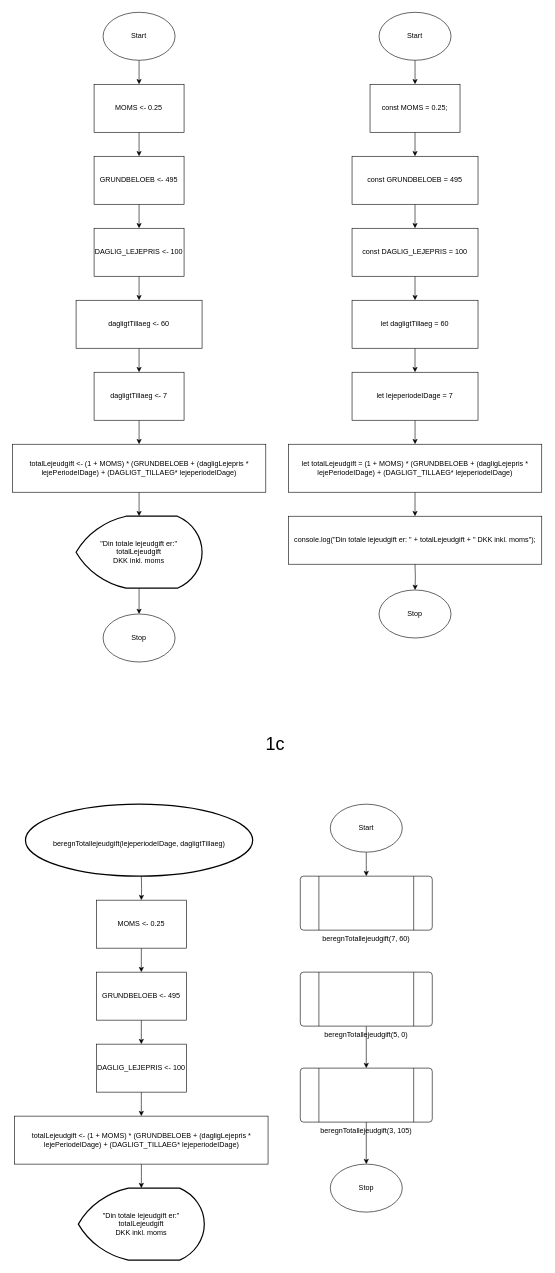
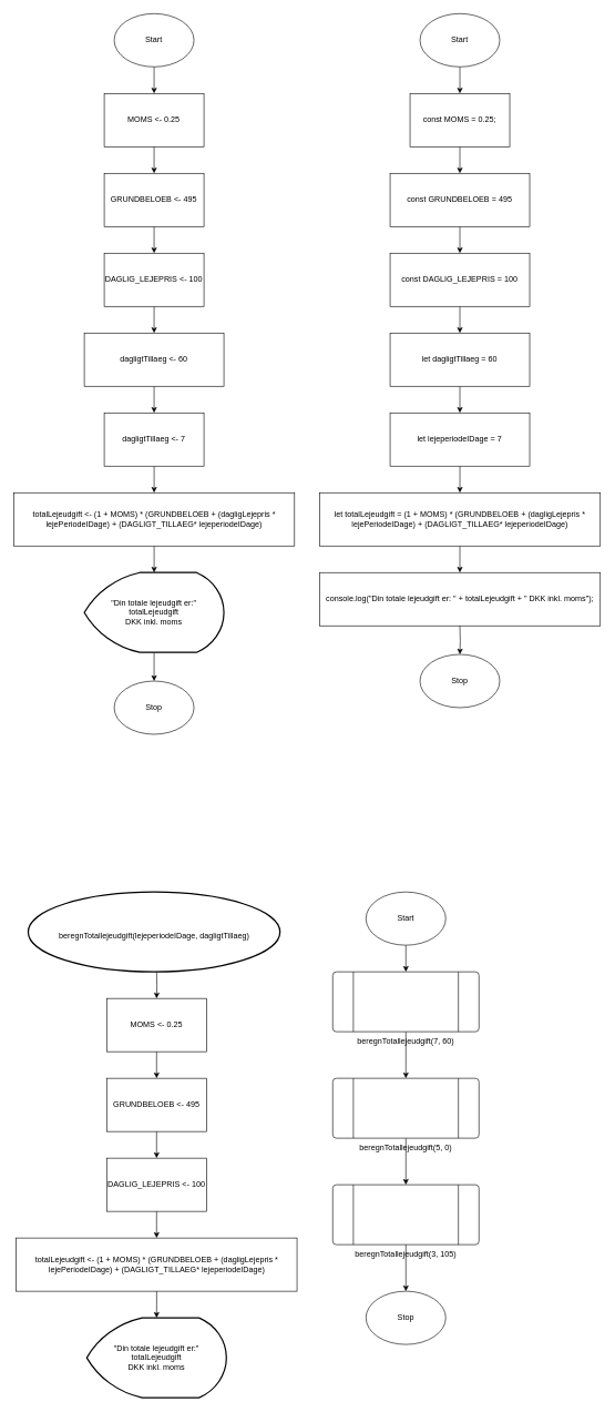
  <mxCell id="0" />
  <mxCell id="1" parent="0" />
  <mxCell id="2" value="" style="edgeStyle=orthogonalEdgeStyle;rounded=0;orthogonalLoop=1;jettySize=auto;html=1;" parent="1" source="3" target="12" edge="1"><mxGeometry relative="1" as="geometry" /></mxCell>
  <mxCell id="3" value="Start" style="ellipse;whiteSpace=wrap;html=1;" parent="1" vertex="1"><mxGeometry x="171.25" y="20" width="120" height="80" as="geometry" /></mxCell>
  <mxCell id="4" value="&lt;div&gt;Stop&lt;/div&gt;" style="ellipse;whiteSpace=wrap;html=1;" parent="1" vertex="1"><mxGeometry x="171.25" y="1023" width="120" height="80" as="geometry" /></mxCell>
  <mxCell id="5" value="" style="edgeStyle=orthogonalEdgeStyle;rounded=0;orthogonalLoop=1;jettySize=auto;html=1;" parent="1" source="6" target="14" edge="1"><mxGeometry relative="1" as="geometry" /></mxCell>
  <mxCell id="6" value="GRUNDBELOEB &amp;lt;- 495" style="rounded=0;whiteSpace=wrap;html=1;" parent="1" vertex="1"><mxGeometry x="156.25" y="260" width="150" height="80" as="geometry" /></mxCell>
  <mxCell id="7" value="" style="edgeStyle=orthogonalEdgeStyle;rounded=0;orthogonalLoop=1;jettySize=auto;html=1;" parent="1" source="8" target="16" edge="1"><mxGeometry relative="1" as="geometry" /></mxCell>
  <mxCell id="8" value="dagligtTillaeg &amp;lt;- 60" style="rounded=0;whiteSpace=wrap;html=1;" parent="1" vertex="1"><mxGeometry x="126.25" y="500" width="210" height="80" as="geometry" /></mxCell>
  <mxCell id="9" value="" style="edgeStyle=orthogonalEdgeStyle;rounded=0;orthogonalLoop=1;jettySize=auto;html=1;" parent="1" source="10" target="18" edge="1"><mxGeometry relative="1" as="geometry" /></mxCell>
  <mxCell id="10" value="totalLejeudgift &amp;lt;- (1 + MOMS) * (GRUNDBELOEB + (dagligLejepris * lejePeriodeIDage) + (DAGLIGT_TILLAEG* lejeperiodeIDage)" style="rounded=0;whiteSpace=wrap;html=1;" parent="1" vertex="1"><mxGeometry x="20" y="740" width="422.5" height="80" as="geometry" /></mxCell>
  <mxCell id="11" value="" style="edgeStyle=orthogonalEdgeStyle;rounded=0;orthogonalLoop=1;jettySize=auto;html=1;" parent="1" source="12" target="6" edge="1"><mxGeometry relative="1" as="geometry" /></mxCell>
  <mxCell id="12" value="MOMS &amp;lt;- 0.25" style="rounded=0;whiteSpace=wrap;html=1;" parent="1" vertex="1"><mxGeometry x="156.25" y="140" width="150" height="80" as="geometry" /></mxCell>
  <mxCell id="13" value="" style="edgeStyle=orthogonalEdgeStyle;rounded=0;orthogonalLoop=1;jettySize=auto;html=1;" parent="1" source="14" target="8" edge="1"><mxGeometry relative="1" as="geometry" /></mxCell>
  <mxCell id="14" value="DAGLIG_LEJEPRIS &amp;lt;- 100" style="rounded=0;whiteSpace=wrap;html=1;" parent="1" vertex="1"><mxGeometry x="156.25" y="380" width="150" height="80" as="geometry" /></mxCell>
  <mxCell id="15" value="" style="edgeStyle=orthogonalEdgeStyle;rounded=0;orthogonalLoop=1;jettySize=auto;html=1;" parent="1" source="16" target="10" edge="1"><mxGeometry relative="1" as="geometry" /></mxCell>
  <mxCell id="16" value="dagligtTillaeg &amp;lt;- 7" style="rounded=0;whiteSpace=wrap;html=1;" parent="1" vertex="1"><mxGeometry x="156.25" y="620" width="150" height="80" as="geometry" /></mxCell>
  <mxCell id="17" value="" style="edgeStyle=orthogonalEdgeStyle;rounded=0;orthogonalLoop=1;jettySize=auto;html=1;" parent="1" source="18" target="4" edge="1"><mxGeometry relative="1" as="geometry" /></mxCell>
  <mxCell id="18" value="&lt;div&gt;&quot;Din totale lejeudgift er:&quot;&lt;/div&gt;&lt;div&gt;totalLejeudgift&lt;/div&gt;&lt;div&gt;DKK inkl. moms&lt;br&gt;&lt;/div&gt;" style="strokeWidth=2;html=1;shape=mxgraph.flowchart.display;whiteSpace=wrap;" parent="1" vertex="1"><mxGeometry x="126.25" y="860" width="210" height="120" as="geometry" /></mxCell>
  <mxCell id="19" value="" style="edgeStyle=orthogonalEdgeStyle;rounded=0;orthogonalLoop=1;jettySize=auto;html=1;" parent="1" source="20" target="22" edge="1"><mxGeometry relative="1" as="geometry" /></mxCell>
  <mxCell id="20" value="const MOMS = 0.25;" style="rounded=0;whiteSpace=wrap;html=1;" parent="1" vertex="1"><mxGeometry x="616.25" y="140" width="150" height="80" as="geometry" /></mxCell>
  <mxCell id="21" value="" style="edgeStyle=orthogonalEdgeStyle;rounded=0;orthogonalLoop=1;jettySize=auto;html=1;" parent="1" source="22" target="24" edge="1"><mxGeometry relative="1" as="geometry" /></mxCell>
  <mxCell id="22" value="const GRUNDBELOEB = 495" style="rounded=0;whiteSpace=wrap;html=1;" parent="1" vertex="1"><mxGeometry x="586.25" y="260" width="210" height="80" as="geometry" /></mxCell>
  <mxCell id="23" value="" style="edgeStyle=orthogonalEdgeStyle;rounded=0;orthogonalLoop=1;jettySize=auto;html=1;" parent="1" source="24" target="26" edge="1"><mxGeometry relative="1" as="geometry" /></mxCell>
  <mxCell id="24" value="const DAGLIG_LEJEPRIS = 100" style="rounded=0;whiteSpace=wrap;html=1;" parent="1" vertex="1"><mxGeometry x="586.25" y="380" width="210" height="80" as="geometry" /></mxCell>
  <mxCell id="25" value="" style="edgeStyle=orthogonalEdgeStyle;rounded=0;orthogonalLoop=1;jettySize=auto;html=1;" parent="1" source="26" target="28" edge="1"><mxGeometry relative="1" as="geometry" /></mxCell>
  <mxCell id="26" value="let dagligtTillaeg = 60" style="rounded=0;whiteSpace=wrap;html=1;" parent="1" vertex="1"><mxGeometry x="586.25" y="500" width="210" height="80" as="geometry" /></mxCell>
  <mxCell id="27" value="" style="edgeStyle=orthogonalEdgeStyle;rounded=0;orthogonalLoop=1;jettySize=auto;html=1;" parent="1" source="28" target="30" edge="1"><mxGeometry relative="1" as="geometry" /></mxCell>
  <mxCell id="28" value="let lejeperiodeIDage = 7" style="rounded=0;whiteSpace=wrap;html=1;" parent="1" vertex="1"><mxGeometry x="586.25" y="620" width="210" height="80" as="geometry" /></mxCell>
  <mxCell id="29" value="" style="edgeStyle=orthogonalEdgeStyle;rounded=0;orthogonalLoop=1;jettySize=auto;html=1;" parent="1" source="30" target="31" edge="1"><mxGeometry relative="1" as="geometry" /></mxCell>
  <mxCell id="30" value="let totalLejeudgift = (1 + MOMS) * (GRUNDBELOEB + (dagligLejepris * lejePeriodeIDage) + (DAGLIGT_TILLAEG* lejeperiodeIDage)" style="rounded=0;whiteSpace=wrap;html=1;" parent="1" vertex="1"><mxGeometry x="480" y="740" width="422.5" height="80" as="geometry" /></mxCell>
  <mxCell id="31" value="console.log(&quot;Din totale lejeudgift er: &quot; + totalLejeudgift + &quot; DKK inkl. moms&quot;);" style="rounded=0;whiteSpace=wrap;html=1;" parent="1" vertex="1"><mxGeometry x="480" y="860" width="422.5" height="80" as="geometry" /></mxCell>
- <mxCell id="32" value="1c" style="text;html=1;align=center;verticalAlign=middle;resizable=0;points=[];autosize=1;fontSize=30;" parent="1" vertex="1"><mxGeometry x="432.5" y="1220" width="50" height="40" as="geometry" /></mxCell>
  <mxCell id="33" value="&lt;font style=&quot;font-size: 12px&quot;&gt;beregnTotallejeudgift&lt;/font&gt;&lt;font style=&quot;font-size: 12px&quot;&gt;(lejeperiodeIDage, dagligtTillaeg)&lt;/font&gt;" style="strokeWidth=2;html=1;shape=mxgraph.flowchart.start_2;whiteSpace=wrap;fontSize=30;" parent="1" vertex="1"><mxGeometry x="41.88" y="1340" width="378.75" height="120" as="geometry" /></mxCell>
  <mxCell id="34" value="" style="edgeStyle=orthogonalEdgeStyle;rounded=0;orthogonalLoop=1;jettySize=auto;html=1;" parent="1" source="35" target="40" edge="1"><mxGeometry relative="1" as="geometry" /></mxCell>
  <mxCell id="35" value="GRUNDBELOEB &amp;lt;- 495" style="rounded=0;whiteSpace=wrap;html=1;" parent="1" vertex="1"><mxGeometry x="160" y="1620" width="150" height="80" as="geometry" /></mxCell>
  <mxCell id="36" value="" style="edgeStyle=orthogonalEdgeStyle;rounded=0;orthogonalLoop=1;jettySize=auto;html=1;" parent="1" edge="1"><mxGeometry relative="1" as="geometry"><mxPoint x="235" y="1940" as="sourcePoint" /></mxGeometry></mxCell>
  <mxCell id="37" value="" style="edgeStyle=orthogonalEdgeStyle;rounded=0;orthogonalLoop=1;jettySize=auto;html=1;" parent="1" source="38" target="41" edge="1"><mxGeometry relative="1" as="geometry" /></mxCell>
  <mxCell id="38" value="totalLejeudgift &amp;lt;- (1 + MOMS) * (GRUNDBELOEB + (dagligLejepris * lejePeriodeIDage) + (DAGLIGT_TILLAEG* lejeperiodeIDage)" style="rounded=0;whiteSpace=wrap;html=1;" parent="1" vertex="1"><mxGeometry x="23.75" y="1860" width="422.5" height="80" as="geometry" /></mxCell>
  <mxCell id="39" value="" style="edgeStyle=orthogonalEdgeStyle;rounded=0;orthogonalLoop=1;jettySize=auto;html=1;" parent="1" source="40" edge="1"><mxGeometry relative="1" as="geometry"><mxPoint x="235" y="1860" as="targetPoint" /></mxGeometry></mxCell>
  <mxCell id="40" value="DAGLIG_LEJEPRIS &amp;lt;- 100" style="rounded=0;whiteSpace=wrap;html=1;" parent="1" vertex="1"><mxGeometry x="160" y="1740" width="150" height="80" as="geometry" /></mxCell>
  <mxCell id="41" value="&lt;div&gt;&quot;Din totale lejeudgift er:&quot;&lt;/div&gt;&lt;div&gt;totalLejeudgift&lt;/div&gt;&lt;div&gt;DKK inkl. moms&lt;br&gt;&lt;/div&gt;" style="strokeWidth=2;html=1;shape=mxgraph.flowchart.display;whiteSpace=wrap;" parent="1" vertex="1"><mxGeometry x="130" y="1980" width="210" height="120" as="geometry" /></mxCell>
  <mxCell id="42" value="" style="edgeStyle=orthogonalEdgeStyle;rounded=0;orthogonalLoop=1;jettySize=auto;html=1;" parent="1" target="44" edge="1"><mxGeometry relative="1" as="geometry"><mxPoint x="235" y="1460" as="sourcePoint" /></mxGeometry></mxCell>
  <mxCell id="43" value="" style="edgeStyle=orthogonalEdgeStyle;rounded=0;orthogonalLoop=1;jettySize=auto;html=1;fontSize=30;" parent="1" source="44" target="35" edge="1"><mxGeometry relative="1" as="geometry" /></mxCell>
  <mxCell id="44" value="MOMS &amp;lt;- 0.25" style="rounded=0;whiteSpace=wrap;html=1;" parent="1" vertex="1"><mxGeometry x="160" y="1500" width="150" height="80" as="geometry" /></mxCell>
+ <mxCell id="45" value="" style="edgeStyle=orthogonalEdgeStyle;rounded=0;orthogonalLoop=1;jettySize=auto;html=1;fontSize=30;" parent="1" source="46" target="54" edge="1"><mxGeometry relative="1" as="geometry" /></mxCell>
  <mxCell id="46" value="&lt;font style=&quot;font-size: 12px&quot;&gt;beregnTotallejeudgift(&lt;/font&gt;7, 60)" style="verticalLabelPosition=bottom;verticalAlign=top;html=1;shape=process;whiteSpace=wrap;rounded=1;size=0.14;arcSize=6;" parent="1" vertex="1"><mxGeometry x="500" y="1460" width="220" height="90" as="geometry" /></mxCell>
  <mxCell id="47" value="" style="edgeStyle=orthogonalEdgeStyle;rounded=0;orthogonalLoop=1;jettySize=auto;html=1;" parent="1" source="48" edge="1"><mxGeometry relative="1" as="geometry"><mxPoint x="691.25" y="140" as="targetPoint" /></mxGeometry></mxCell>
  <mxCell id="48" value="Start" style="ellipse;whiteSpace=wrap;html=1;" parent="1" vertex="1"><mxGeometry x="631.25" y="20" width="120" height="80" as="geometry" /></mxCell>
  <mxCell id="49" value="&lt;div&gt;Stop&lt;/div&gt;" style="ellipse;whiteSpace=wrap;html=1;" parent="1" vertex="1"><mxGeometry x="631.25" y="983" width="120" height="80" as="geometry" /></mxCell>
  <mxCell id="50" value="" style="edgeStyle=orthogonalEdgeStyle;rounded=0;orthogonalLoop=1;jettySize=auto;html=1;" parent="1" target="49" edge="1"><mxGeometry relative="1" as="geometry"><mxPoint x="691.25" y="940" as="sourcePoint" /></mxGeometry></mxCell>
  <mxCell id="51" value="" style="edgeStyle=orthogonalEdgeStyle;rounded=0;orthogonalLoop=1;jettySize=auto;html=1;" parent="1" source="52" edge="1"><mxGeometry relative="1" as="geometry"><mxPoint x="610" y="1460" as="targetPoint" /></mxGeometry></mxCell>
  <mxCell id="52" value="Start" style="ellipse;whiteSpace=wrap;html=1;" parent="1" vertex="1"><mxGeometry x="550" y="1340" width="120" height="80" as="geometry" /></mxCell>
  <mxCell id="53" value="" style="edgeStyle=orthogonalEdgeStyle;rounded=0;orthogonalLoop=1;jettySize=auto;html=1;fontSize=30;" parent="1" source="54" target="56" edge="1"><mxGeometry relative="1" as="geometry" /></mxCell>
  <mxCell id="54" value="&lt;font style=&quot;font-size: 12px&quot;&gt;beregnTotallejeudgift(&lt;/font&gt;5, 0)" style="verticalLabelPosition=bottom;verticalAlign=top;html=1;shape=process;whiteSpace=wrap;rounded=1;size=0.14;arcSize=6;" parent="1" vertex="1"><mxGeometry x="500" y="1620" width="220" height="90" as="geometry" /></mxCell>
  <mxCell id="55" value="" style="edgeStyle=orthogonalEdgeStyle;rounded=0;orthogonalLoop=1;jettySize=auto;html=1;fontSize=30;" parent="1" source="56" target="57" edge="1"><mxGeometry relative="1" as="geometry" /></mxCell>
  <mxCell id="56" value="&lt;font style=&quot;font-size: 12px&quot;&gt;beregnTotallejeudgift(&lt;/font&gt;3, 105)" style="verticalLabelPosition=bottom;verticalAlign=top;html=1;shape=process;whiteSpace=wrap;rounded=1;size=0.14;arcSize=6;" parent="1" vertex="1"><mxGeometry x="500" y="1780" width="220" height="90" as="geometry" /></mxCell>
  <mxCell id="57" value="&lt;div&gt;Stop&lt;/div&gt;" style="ellipse;whiteSpace=wrap;html=1;" parent="1" vertex="1"><mxGeometry x="550" y="1940" width="120" height="80" as="geometry" /></mxCell>
